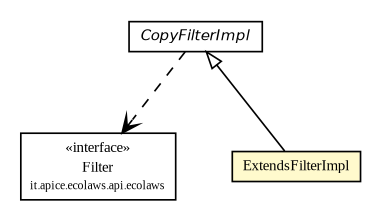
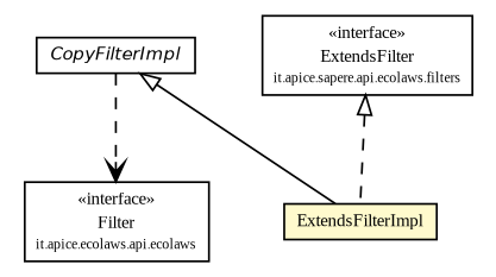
  digraph {
    fontname="Liberation Serif"
    node [fontcolor=black fontname="Liberation Serif" fontsize=9.0 shape=plaintext]
    edge [arrowtail=empty dir=back fontname="Liberation Serif" fontsize=10 headport=p labelfontname=Helvetica labelfontsize=10 style=dashed tailport=p]
    n1 [label=<<table border="0" cellborder="1" cellspacing="0" cellpadding="2" port="p" href="../../Filter.html"> 		<tr><td><table border="0" cellspacing="0" cellpadding="1"> 			<tr><td> &laquo;interface&raquo; </td></tr> 			<tr><td> Filter </td></tr> 			<tr><td><font point-size="7.0"> it.apice.ecolaws.api.ecolaws </font></td></tr> 		</table></td></tr> 		</table>>]
+   n2 [label=<<table border="0" cellborder="1" cellspacing="0" cellpadding="2" port="p" href="../../filters/ExtendsFilter.html"> 		<tr><td><table border="0" cellspacing="0" cellpadding="1"> 			<tr><td> &laquo;interface&raquo; </td></tr> 			<tr><td> ExtendsFilter </td></tr> 			<tr><td><font point-size="7.0"> it.apice.sapere.api.ecolaws.filters </font></td></tr> 		</table></td></tr> 		</table>>]
    n3 [label=<<table border="0" cellborder="1" cellspacing="0" cellpadding="2" port="p" bgcolor="lemonChiffon" href="./ExtendsFilterImpl.html"> 		<tr><td><table border="0" cellspacing="0" cellpadding="1"> 			<tr><td> ExtendsFilterImpl </td></tr> 		</table></td></tr> 		</table>>]
    n4 [label=<<table border="0" cellborder="1" cellspacing="0" cellpadding="2" port="p" href="./CopyFilterImpl.html"> 		<tr><td><table border="0" cellspacing="0" cellpadding="1"> 			<tr><td><font face="Helvetica-Oblique"> CopyFilterImpl </font></td></tr> 		</table></td></tr> 		</table>>]
+   n2 -> n3
    n4 -> n1 [arrowhead=open color=black fontcolor=black fontsize=10.0 arrowtail="" dir=""]
    n4 -> n3 [style=""]
  }
